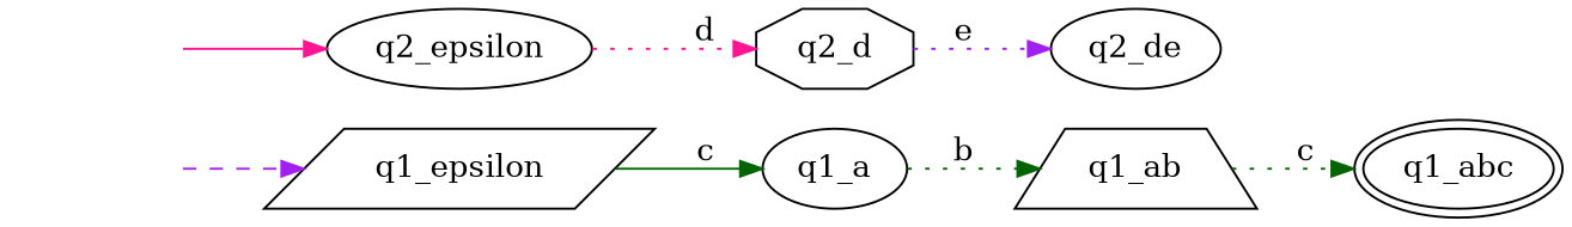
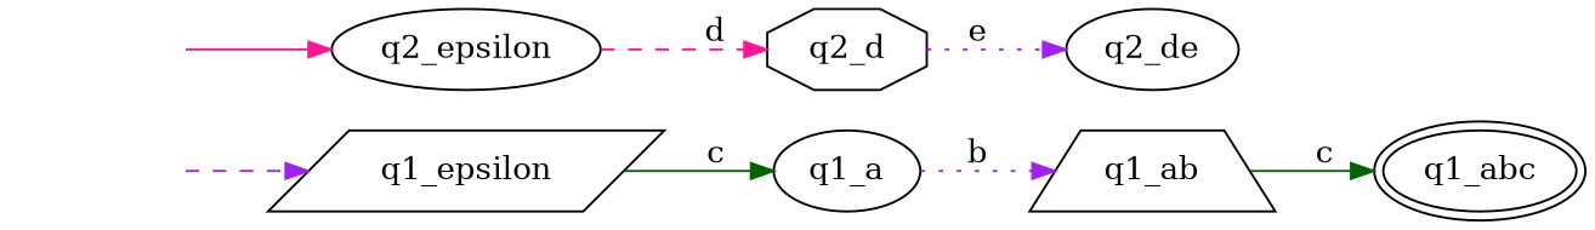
  digraph {
    rankdir=LR
    node [shape=ellipse]
    edge [color=purple style=dotted]
    n1 [label=q1_epsilon shape=parallelogram]
    n2 [label=q1_a]
    n3 [label=q1_ab shape=trapezium]
    n4 [label=q1_abc peripheries=2]
    n5 [label=q2_epsilon]
    n6 [label=q2_d shape=octagon]
    n7 [label=q2_de]
    start4 [style=invis shape=""]
    start0 [style=invis shape=""]
    n1 -> n2 [color=darkgreen label=c style=solid]
-   n2 -> n3 [color=darkgreen label=b]
-   n3 -> n4 [color=darkgreen label=c]
-   n5 -> n6 [color=deeppink label=d]
+   n2 -> n3 [label=b]
+   n3 -> n4 [color=darkgreen label=c style=solid]
+   n5 -> n6 [color=deeppink label=d style=dashed]
    n6 -> n7 [label=e]
    start4 -> n5 [color=deeppink style=solid]
    start0 -> n1 [style=dashed]
  }
